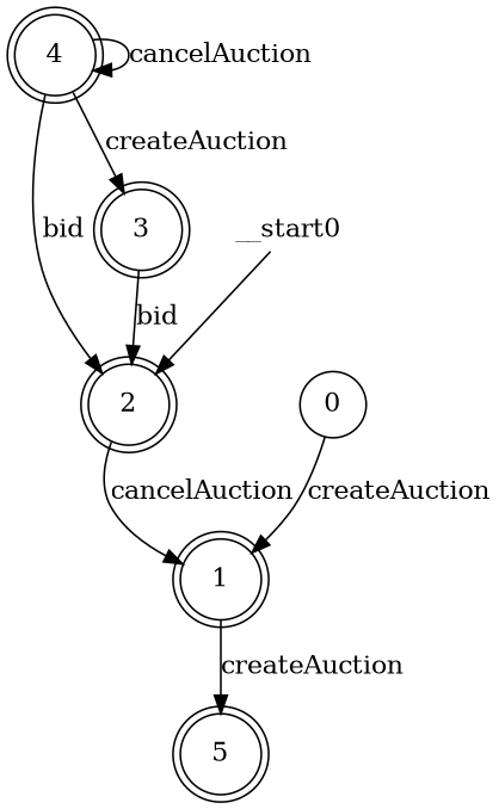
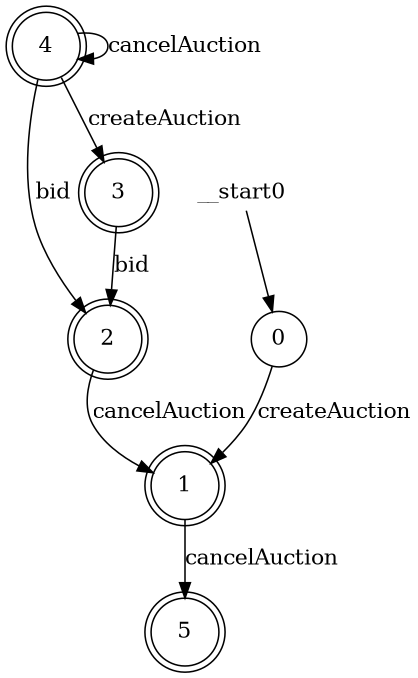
  digraph {
    node [shape=doublecircle]
    n1 [label=0 shape=circle]
    n2 [label=1]
    n3 [label=4]
    n4 [label=2]
    n5 [label=3]
    n6 [label=5]
    __start0 [height=0 shape=none width=0]
    n1 -> n2 [label=createAuction]
-   n2 -> n6 [label=createAuction]
+   n2 -> n6 [label=cancelAuction]
    n3 -> n3 [label=cancelAuction]
    n3 -> n4 [label=bid]
    n3 -> n5 [label=createAuction]
    n4 -> n2 [label=cancelAuction]
    n5 -> n4 [label=bid]
-   __start0 -> n4
+   __start0 -> n1
  }
